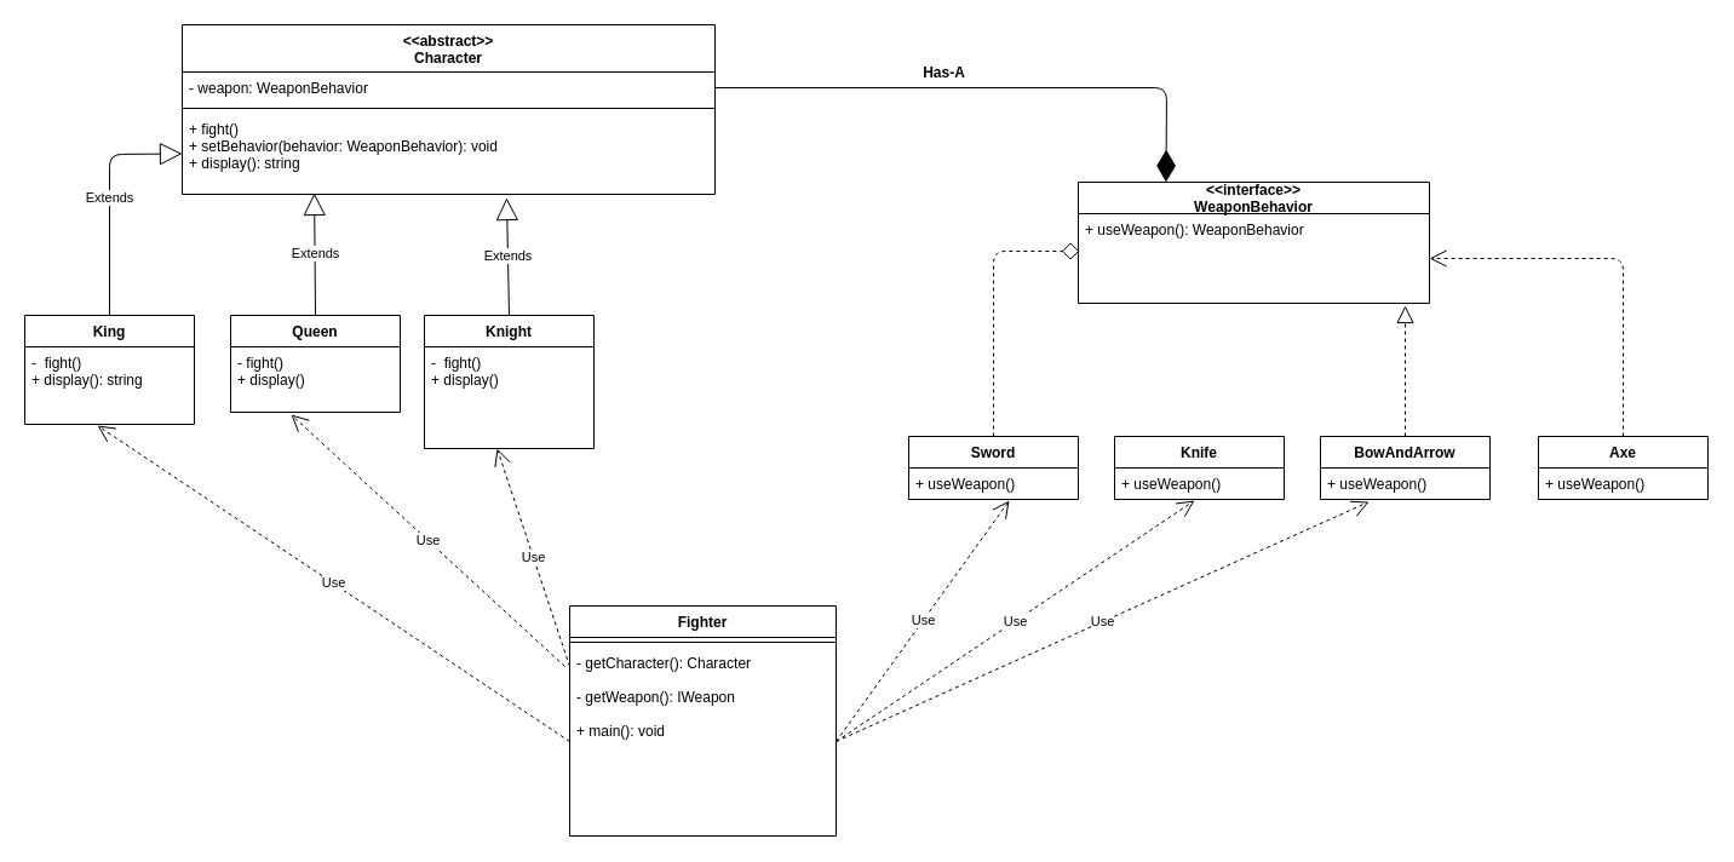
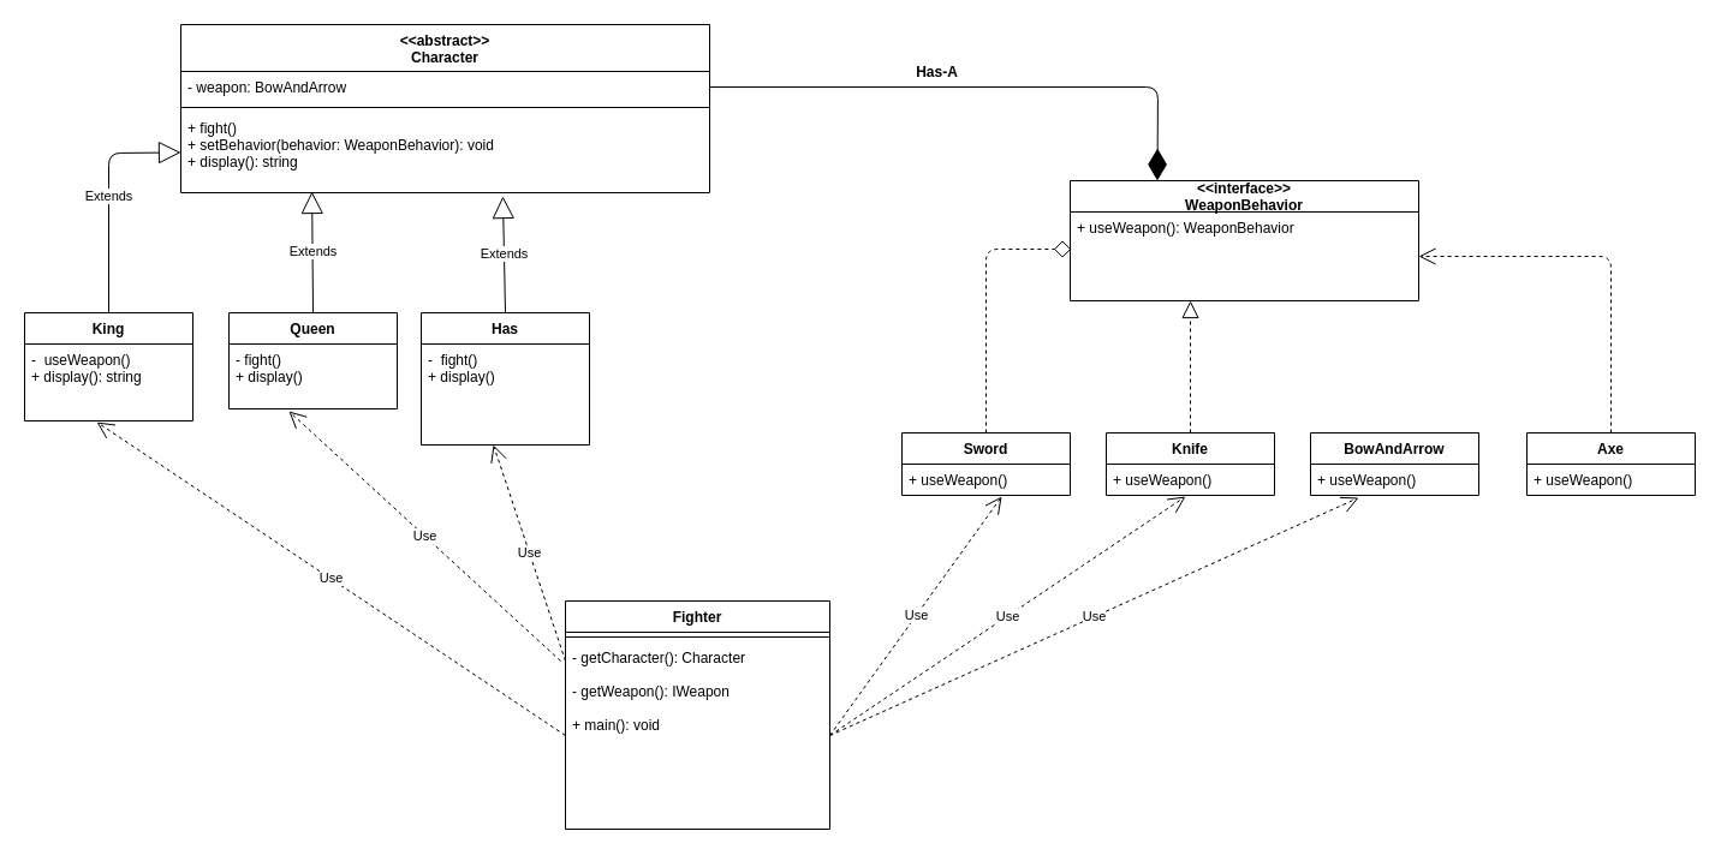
  <mxCell id="0" />
  <mxCell id="1" parent="0" />
  <mxCell id="2" value="&lt;&lt;abstract&gt;&gt;&#10;Character" style="swimlane;fontStyle=1;align=center;verticalAlign=top;childLayout=stackLayout;horizontal=1;startSize=39;horizontalStack=0;resizeParent=1;resizeParentMax=0;resizeLast=0;collapsible=1;marginBottom=0;" parent="1" vertex="1"><mxGeometry x="150" y="20" width="440" height="140" as="geometry" /></mxCell>
- <mxCell id="3" value="- weapon: WeaponBehavior" style="text;strokeColor=none;fillColor=none;align=left;verticalAlign=top;spacingLeft=4;spacingRight=4;overflow=hidden;rotatable=0;points=[[0,0.5],[1,0.5]];portConstraint=eastwest;" parent="2" vertex="1"><mxGeometry y="39" width="440" height="26" as="geometry" /></mxCell>
+ <mxCell id="3" value="- weapon: BowAndArrow" style="text;strokeColor=none;fillColor=none;align=left;verticalAlign=top;spacingLeft=4;spacingRight=4;overflow=hidden;rotatable=0;points=[[0,0.5],[1,0.5]];portConstraint=eastwest;" parent="2" vertex="1"><mxGeometry y="39" width="440" height="26" as="geometry" /></mxCell>
  <mxCell id="4" value="" style="line;strokeWidth=1;fillColor=none;align=left;verticalAlign=middle;spacingTop=-1;spacingLeft=3;spacingRight=3;rotatable=0;labelPosition=right;points=[];portConstraint=eastwest;" parent="2" vertex="1"><mxGeometry y="65" width="440" height="8" as="geometry" /></mxCell>
  <mxCell id="5" value="+ fight()&#10;+ setBehavior(behavior: WeaponBehavior): void&#10;+ display(): string" style="text;strokeColor=none;fillColor=none;align=left;verticalAlign=top;spacingLeft=4;spacingRight=4;overflow=hidden;rotatable=0;points=[[0,0.5],[1,0.5]];portConstraint=eastwest;" parent="2" vertex="1"><mxGeometry y="73" width="440" height="67" as="geometry" /></mxCell>
  <mxCell id="6" value="King" style="swimlane;fontStyle=1;childLayout=stackLayout;horizontal=1;startSize=26;fillColor=none;horizontalStack=0;resizeParent=1;resizeParentMax=0;resizeLast=0;collapsible=1;marginBottom=0;" parent="1" vertex="1"><mxGeometry x="20" y="260" width="140" height="90" as="geometry" /></mxCell>
- <mxCell id="7" value="-  fight()&#10;+ display(): string&#10;&#10;" style="text;strokeColor=none;fillColor=none;align=left;verticalAlign=top;spacingLeft=4;spacingRight=4;overflow=hidden;rotatable=0;points=[[0,0.5],[1,0.5]];portConstraint=eastwest;" parent="6" vertex="1"><mxGeometry y="26" width="140" height="64" as="geometry" /></mxCell>
+ <mxCell id="7" value="-  useWeapon()&#10;+ display(): string&#10;&#10;" style="text;strokeColor=none;fillColor=none;align=left;verticalAlign=top;spacingLeft=4;spacingRight=4;overflow=hidden;rotatable=0;points=[[0,0.5],[1,0.5]];portConstraint=eastwest;" parent="6" vertex="1"><mxGeometry y="26" width="140" height="64" as="geometry" /></mxCell>
  <mxCell id="8" value="Queen" style="swimlane;fontStyle=1;childLayout=stackLayout;horizontal=1;startSize=26;fillColor=none;horizontalStack=0;resizeParent=1;resizeParentMax=0;resizeLast=0;collapsible=1;marginBottom=0;" parent="1" vertex="1"><mxGeometry x="190" y="260" width="140" height="80" as="geometry" /></mxCell>
  <mxCell id="9" value="- fight()&#10;+ display()" style="text;strokeColor=none;fillColor=none;align=left;verticalAlign=top;spacingLeft=4;spacingRight=4;overflow=hidden;rotatable=0;points=[[0,0.5],[1,0.5]];portConstraint=eastwest;" parent="8" vertex="1"><mxGeometry y="26" width="140" height="54" as="geometry" /></mxCell>
- <mxCell id="10" value="Knight" style="swimlane;fontStyle=1;childLayout=stackLayout;horizontal=1;startSize=26;fillColor=none;horizontalStack=0;resizeParent=1;resizeParentMax=0;resizeLast=0;collapsible=1;marginBottom=0;" parent="1" vertex="1"><mxGeometry x="350" y="260" width="140" height="110" as="geometry" /></mxCell>
+ <mxCell id="10" value="Has" style="swimlane;fontStyle=1;childLayout=stackLayout;horizontal=1;startSize=26;fillColor=none;horizontalStack=0;resizeParent=1;resizeParentMax=0;resizeLast=0;collapsible=1;marginBottom=0;" parent="1" vertex="1"><mxGeometry x="350" y="260" width="140" height="110" as="geometry" /></mxCell>
  <mxCell id="11" value="-  fight()&#10;+ display()" style="text;strokeColor=none;fillColor=none;align=left;verticalAlign=top;spacingLeft=4;spacingRight=4;overflow=hidden;rotatable=0;points=[[0,0.5],[1,0.5]];portConstraint=eastwest;" parent="10" vertex="1"><mxGeometry y="26" width="140" height="84" as="geometry" /></mxCell>
  <mxCell id="12" value="Extends" style="endArrow=block;endSize=16;endFill=0;html=1;exitX=0.5;exitY=0;exitDx=0;exitDy=0;entryX=0;entryY=0.5;entryDx=0;entryDy=0;" parent="1" source="6" target="5" edge="1"><mxGeometry width="160" relative="1" as="geometry"><mxPoint x="70" y="220" as="sourcePoint" /><mxPoint x="230" y="220" as="targetPoint" /><Array as="points"><mxPoint x="90" y="127" /></Array></mxGeometry></mxCell>
  <mxCell id="13" value="Extends" style="endArrow=block;endSize=16;endFill=0;html=1;exitX=0.5;exitY=0;exitDx=0;exitDy=0;entryX=0.248;entryY=0.985;entryDx=0;entryDy=0;entryPerimeter=0;" parent="1" source="8" target="5" edge="1"><mxGeometry width="160" relative="1" as="geometry"><mxPoint x="200" y="220" as="sourcePoint" /><mxPoint x="360" y="220" as="targetPoint" /></mxGeometry></mxCell>
  <mxCell id="14" value="Extends" style="endArrow=block;endSize=16;endFill=0;html=1;exitX=0.5;exitY=0;exitDx=0;exitDy=0;entryX=0.609;entryY=1.045;entryDx=0;entryDy=0;entryPerimeter=0;" parent="1" source="10" target="5" edge="1"><mxGeometry width="160" relative="1" as="geometry"><mxPoint x="380" y="210" as="sourcePoint" /><mxPoint x="540" y="210" as="targetPoint" /></mxGeometry></mxCell>
  <mxCell id="15" value="Knife" style="swimlane;fontStyle=1;childLayout=stackLayout;horizontal=1;startSize=26;fillColor=none;horizontalStack=0;resizeParent=1;resizeParentMax=0;resizeLast=0;collapsible=1;marginBottom=0;" parent="1" vertex="1"><mxGeometry x="920" y="360" width="140" height="52" as="geometry" /></mxCell>
  <mxCell id="16" value="+ useWeapon()" style="text;strokeColor=none;fillColor=none;align=left;verticalAlign=top;spacingLeft=4;spacingRight=4;overflow=hidden;rotatable=0;points=[[0,0.5],[1,0.5]];portConstraint=eastwest;" parent="15" vertex="1"><mxGeometry y="26" width="140" height="26" as="geometry" /></mxCell>
  <mxCell id="17" value="BowAndArrow" style="swimlane;fontStyle=1;childLayout=stackLayout;horizontal=1;startSize=26;fillColor=none;horizontalStack=0;resizeParent=1;resizeParentMax=0;resizeLast=0;collapsible=1;marginBottom=0;" parent="1" vertex="1"><mxGeometry x="1090" y="360" width="140" height="52" as="geometry" /></mxCell>
  <mxCell id="18" value="+ useWeapon()" style="text;strokeColor=none;fillColor=none;align=left;verticalAlign=top;spacingLeft=4;spacingRight=4;overflow=hidden;rotatable=0;points=[[0,0.5],[1,0.5]];portConstraint=eastwest;" parent="17" vertex="1"><mxGeometry y="26" width="140" height="26" as="geometry" /></mxCell>
  <mxCell id="19" value="Axe" style="swimlane;fontStyle=1;childLayout=stackLayout;horizontal=1;startSize=26;fillColor=none;horizontalStack=0;resizeParent=1;resizeParentMax=0;resizeLast=0;collapsible=1;marginBottom=0;" parent="1" vertex="1"><mxGeometry x="1270" y="360" width="140" height="52" as="geometry" /></mxCell>
  <mxCell id="20" value="+ useWeapon()" style="text;strokeColor=none;fillColor=none;align=left;verticalAlign=top;spacingLeft=4;spacingRight=4;overflow=hidden;rotatable=0;points=[[0,0.5],[1,0.5]];portConstraint=eastwest;" parent="19" vertex="1"><mxGeometry y="26" width="140" height="26" as="geometry" /></mxCell>
  <mxCell id="21" value="" style="endArrow=diamond;dashed=1;endFill=0;endSize=12;html=1;exitX=0.5;exitY=0;exitDx=0;exitDy=0;entryX=0.003;entryY=0.419;entryDx=0;entryDy=0;entryPerimeter=0;" parent="1" source="24" target="23" edge="1"><mxGeometry width="160" relative="1" as="geometry"><mxPoint x="930" y="310" as="sourcePoint" /><mxPoint x="1090" y="310" as="targetPoint" /><Array as="points"><mxPoint x="820" y="207" /></Array></mxGeometry></mxCell>
  <mxCell id="22" value="&lt;&lt;interface&gt;&gt;&#10;WeaponBehavior" style="swimlane;fontStyle=1;childLayout=stackLayout;horizontal=1;startSize=26;fillColor=none;horizontalStack=0;resizeParent=1;resizeParentMax=0;resizeLast=0;collapsible=1;marginBottom=0;" parent="1" vertex="1"><mxGeometry x="890" y="150" width="290" height="100" as="geometry" /></mxCell>
  <mxCell id="23" value="+ useWeapon(): WeaponBehavior" style="text;strokeColor=none;fillColor=none;align=left;verticalAlign=top;spacingLeft=4;spacingRight=4;overflow=hidden;rotatable=0;points=[[0,0.5],[1,0.5]];portConstraint=eastwest;" parent="22" vertex="1"><mxGeometry y="26" width="290" height="74" as="geometry" /></mxCell>
  <mxCell id="24" value="Sword" style="swimlane;fontStyle=1;childLayout=stackLayout;horizontal=1;startSize=26;fillColor=none;horizontalStack=0;resizeParent=1;resizeParentMax=0;resizeLast=0;collapsible=1;marginBottom=0;" parent="1" vertex="1"><mxGeometry x="750" y="360" width="140" height="52" as="geometry" /></mxCell>
  <mxCell id="25" value="+ useWeapon()" style="text;strokeColor=none;fillColor=none;align=left;verticalAlign=top;spacingLeft=4;spacingRight=4;overflow=hidden;rotatable=0;points=[[0,0.5],[1,0.5]];portConstraint=eastwest;" parent="24" vertex="1"><mxGeometry y="26" width="140" height="26" as="geometry" /></mxCell>
- <mxCell id="27" value="" style="endArrow=block;dashed=1;endFill=0;endSize=12;html=1;exitX=0.5;exitY=0;exitDx=0;exitDy=0;entryX=0.931;entryY=1.027;entryDx=0;entryDy=0;entryPerimeter=0;" parent="1" source="17" target="23" edge="1"><mxGeometry width="160" relative="1" as="geometry"><mxPoint x="1070" y="320" as="sourcePoint" /><mxPoint x="1230" y="320" as="targetPoint" /></mxGeometry></mxCell>
+ <mxCell id="26" value="" style="endArrow=block;dashed=1;endFill=0;endSize=12;html=1;exitX=0.5;exitY=0;exitDx=0;exitDy=0;entryX=0.345;entryY=1;entryDx=0;entryDy=0;entryPerimeter=0;" parent="1" source="15" target="23" edge="1"><mxGeometry width="160" relative="1" as="geometry"><mxPoint x="990" y="320" as="sourcePoint" /><mxPoint x="1150" y="320" as="targetPoint" /></mxGeometry></mxCell>
  <mxCell id="28" value="" style="endArrow=open;dashed=1;endFill=0;endSize=12;html=1;exitX=0.5;exitY=0;exitDx=0;exitDy=0;entryX=1;entryY=0.5;entryDx=0;entryDy=0;" parent="1" source="19" target="23" edge="1"><mxGeometry width="160" relative="1" as="geometry"><mxPoint x="1300" y="300" as="sourcePoint" /><mxPoint x="1460" y="300" as="targetPoint" /><Array as="points"><mxPoint x="1340" y="213" /></Array></mxGeometry></mxCell>
  <mxCell id="29" value="" style="endArrow=diamondThin;endFill=1;endSize=24;html=1;entryX=0.25;entryY=0;entryDx=0;entryDy=0;exitX=1;exitY=0.5;exitDx=0;exitDy=0;" parent="1" source="3" target="22" edge="1"><mxGeometry width="160" relative="1" as="geometry"><mxPoint x="590" y="100" as="sourcePoint" /><mxPoint x="750" y="100" as="targetPoint" /><Array as="points"><mxPoint x="963" y="72" /></Array></mxGeometry></mxCell>
  <mxCell id="30" value="&lt;b&gt;Has-A&lt;/b&gt;" style="text;html=1;align=center;verticalAlign=middle;resizable=0;points=[];autosize=1;" parent="1" vertex="1"><mxGeometry x="754" y="50" width="50" height="20" as="geometry" /></mxCell>
  <mxCell id="31" value="Fighter" style="swimlane;fontStyle=1;align=center;verticalAlign=top;childLayout=stackLayout;horizontal=1;startSize=26;horizontalStack=0;resizeParent=1;resizeParentMax=0;resizeLast=0;collapsible=1;marginBottom=0;" parent="1" vertex="1"><mxGeometry x="470" y="500" width="220" height="190" as="geometry" /></mxCell>
  <mxCell id="32" value="" style="line;strokeWidth=1;fillColor=none;align=left;verticalAlign=middle;spacingTop=-1;spacingLeft=3;spacingRight=3;rotatable=0;labelPosition=right;points=[];portConstraint=eastwest;" parent="31" vertex="1"><mxGeometry y="26" width="220" height="8" as="geometry" /></mxCell>
  <mxCell id="33" value="- getCharacter(): Character&#10;&#10;- getWeapon(): IWeapon&#10;&#10;+ main(): void" style="text;strokeColor=none;fillColor=none;align=left;verticalAlign=top;spacingLeft=4;spacingRight=4;overflow=hidden;rotatable=0;points=[[0,0.5],[1,0.5]];portConstraint=eastwest;" parent="31" vertex="1"><mxGeometry y="34" width="220" height="156" as="geometry" /></mxCell>
  <mxCell id="34" value="Use" style="endArrow=open;endSize=12;dashed=1;html=1;exitX=0;exitY=0.5;exitDx=0;exitDy=0;entryX=0.429;entryY=1.016;entryDx=0;entryDy=0;entryPerimeter=0;" parent="1" source="33" target="7" edge="1"><mxGeometry width="160" relative="1" as="geometry"><mxPoint x="70" y="510" as="sourcePoint" /><mxPoint x="230" y="510" as="targetPoint" /></mxGeometry></mxCell>
  <mxCell id="35" value="Use" style="endArrow=open;endSize=12;dashed=1;html=1;entryX=0.357;entryY=1.037;entryDx=0;entryDy=0;entryPerimeter=0;" parent="1" target="9" edge="1"><mxGeometry width="160" relative="1" as="geometry"><mxPoint x="466" y="550" as="sourcePoint" /><mxPoint x="90.06" y="361.024" as="targetPoint" /></mxGeometry></mxCell>
  <mxCell id="36" value="Use" style="endArrow=open;endSize=12;dashed=1;html=1;entryX=0.429;entryY=1;entryDx=0;entryDy=0;entryPerimeter=0;" parent="1" target="11" edge="1"><mxGeometry width="160" relative="1" as="geometry"><mxPoint x="470" y="550" as="sourcePoint" /><mxPoint x="249.98" y="351.998" as="targetPoint" /></mxGeometry></mxCell>
  <mxCell id="37" value="Use" style="endArrow=open;endSize=12;dashed=1;html=1;entryX=0.593;entryY=1.038;entryDx=0;entryDy=0;entryPerimeter=0;exitX=1;exitY=0.5;exitDx=0;exitDy=0;" parent="1" source="33" target="25" edge="1"><mxGeometry width="160" relative="1" as="geometry"><mxPoint x="480" y="560" as="sourcePoint" /><mxPoint x="420.06" y="380" as="targetPoint" /></mxGeometry></mxCell>
  <mxCell id="38" value="Use" style="endArrow=open;endSize=12;dashed=1;html=1;entryX=0.471;entryY=1.038;entryDx=0;entryDy=0;entryPerimeter=0;exitX=1;exitY=0.5;exitDx=0;exitDy=0;" parent="1" source="33" target="16" edge="1"><mxGeometry width="160" relative="1" as="geometry"><mxPoint x="700" y="560" as="sourcePoint" /><mxPoint x="843.02" y="422.988" as="targetPoint" /></mxGeometry></mxCell>
  <mxCell id="39" value="Use" style="endArrow=open;endSize=12;dashed=1;html=1;entryX=0.286;entryY=1.077;entryDx=0;entryDy=0;entryPerimeter=0;exitX=1;exitY=0.5;exitDx=0;exitDy=0;" parent="1" source="33" target="18" edge="1"><mxGeometry width="160" relative="1" as="geometry"><mxPoint x="700" y="560" as="sourcePoint" /><mxPoint x="995.94" y="422.988" as="targetPoint" /></mxGeometry></mxCell>
